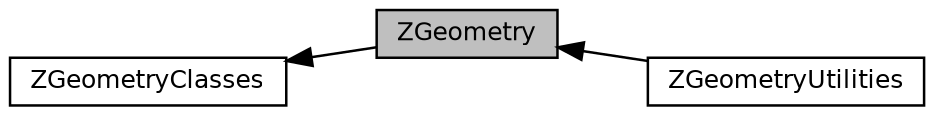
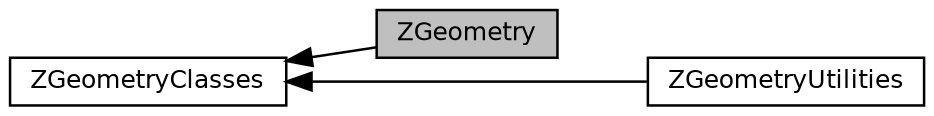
  digraph {
    fontname="DejaVu Sans"
    rankdir=LR
    node [color=black fillcolor=white fontname="DejaVu Sans" fontsize=10 shape=box style=filled]
    edge [dir=back fontname="DejaVu Sans" fontsize=10 labelfontname=Helvetica labelfontsize=10 shape=plaintext style=solid]
    n1 [fillcolor=grey75 fontcolor=black height=0.2 label=ZGeometry width=0.4]
    n2 [height=0.2 label=ZGeometryUtilities width=0.4]
    n3 [height=0.2 label=ZGeometryClasses width=0.4]
-   n1 -> n2
+   n3 -> n2
    n3 -> n1
  }
